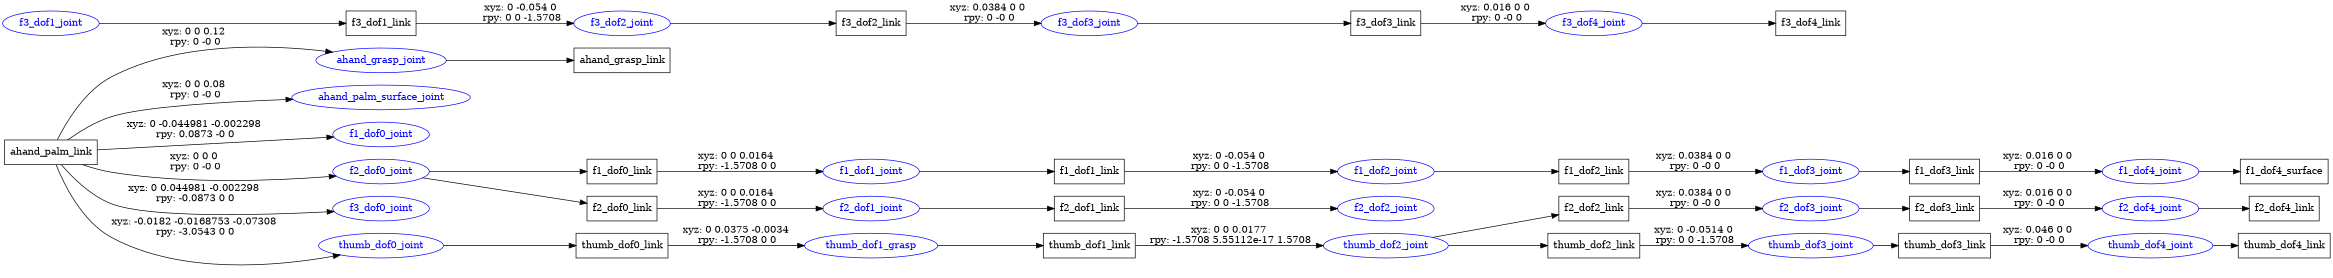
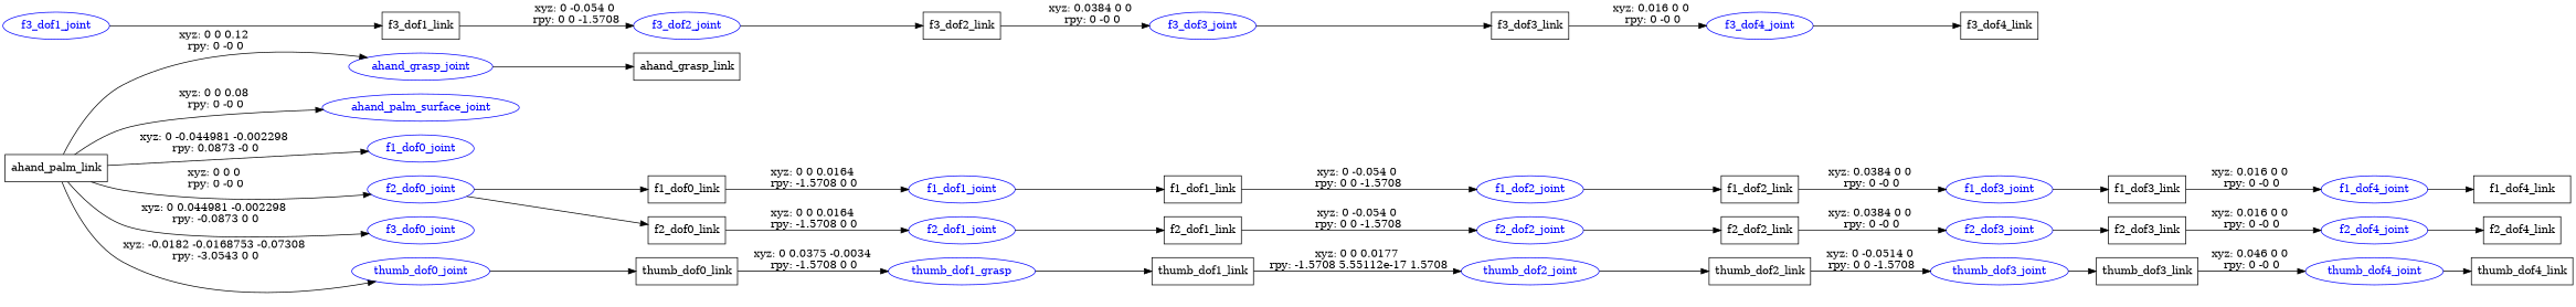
  digraph {
    rankdir=LR
    node [shape=ellipse color=blue fontcolor=blue]
    n1 [label=ahand_palm_link shape=box color="" fontcolor=""]
    ahand_grasp_joint
    ahand_palm_surface_joint
    f1_dof0_joint
    f2_dof0_joint
    f3_dof0_joint
    thumb_dof0_joint
    n8 [label=ahand_grasp_link shape=box color="" fontcolor=""]
    n9 [label=f1_dof0_link shape=box color="" fontcolor=""]
    n10 [label=f2_dof0_link shape=box color="" fontcolor=""]
    n11 [label=thumb_dof0_link shape=box color="" fontcolor=""]
    f1_dof1_joint
    n13 [label=f1_dof1_link shape=box color="" fontcolor=""]
    f1_dof2_joint
    n15 [label=f1_dof2_link shape=box color="" fontcolor=""]
    f1_dof3_joint
    n17 [label=f1_dof3_link shape=box color="" fontcolor=""]
    f1_dof4_joint
-   n19 [label=f1_dof4_surface shape=box color="" fontcolor=""]
+   n19 [label=f1_dof4_link shape=box color="" fontcolor=""]
    f2_dof1_joint
    n21 [label=f2_dof1_link shape=box color="" fontcolor=""]
    f2_dof2_joint
    n23 [label=f2_dof2_link shape=box color="" fontcolor=""]
    f2_dof3_joint
    n25 [label=f2_dof3_link shape=box color="" fontcolor=""]
    f2_dof4_joint
    n27 [label=f2_dof4_link shape=box color="" fontcolor=""]
    f3_dof1_joint
    n29 [label=f3_dof1_link shape=box color="" fontcolor=""]
    f3_dof2_joint
    n31 [label=f3_dof2_link shape=box color="" fontcolor=""]
    f3_dof3_joint
    n33 [label=f3_dof3_link shape=box color="" fontcolor=""]
    f3_dof4_joint
    n35 [label=f3_dof4_link shape=box color="" fontcolor=""]
    n36 [label=thumb_dof1_grasp]
    n37 [label=thumb_dof1_link shape=box color="" fontcolor=""]
    thumb_dof2_joint
    n39 [label=thumb_dof2_link shape=box color="" fontcolor=""]
    thumb_dof3_joint
    n41 [label=thumb_dof3_link shape=box color="" fontcolor=""]
    thumb_dof4_joint
    n43 [label=thumb_dof4_link shape=box color="" fontcolor=""]
    n1 -> ahand_grasp_joint [label="xyz: 0 0 0.12 \nrpy: 0 -0 0"]
    n1 -> ahand_palm_surface_joint [label="xyz: 0 0 0.08 \nrpy: 0 -0 0"]
    n1 -> f1_dof0_joint [label="xyz: 0 -0.044981 -0.002298 \nrpy: 0.0873 -0 0"]
    n1 -> f2_dof0_joint [label="xyz: 0 0 0 \nrpy: 0 -0 0"]
    n1 -> f3_dof0_joint [label="xyz: 0 0.044981 -0.002298 \nrpy: -0.0873 0 0"]
    n1 -> thumb_dof0_joint [label="xyz: -0.0182 -0.0168753 -0.07308 \nrpy: -3.0543 0 0"]
    ahand_grasp_joint -> n8
    f2_dof0_joint -> n9
    f2_dof0_joint -> n10
    thumb_dof0_joint -> n11
    n9 -> f1_dof1_joint [label="xyz: 0 0 0.0164 \nrpy: -1.5708 0 0"]
    n10 -> f2_dof1_joint [label="xyz: 0 0 0.0164 \nrpy: -1.5708 0 0"]
    n11 -> n36 [label="xyz: 0 0.0375 -0.0034 \nrpy: -1.5708 0 0"]
    f1_dof1_joint -> n13
    n13 -> f1_dof2_joint [label="xyz: 0 -0.054 0 \nrpy: 0 0 -1.5708"]
    f1_dof2_joint -> n15
    n15 -> f1_dof3_joint [label="xyz: 0.0384 0 0 \nrpy: 0 -0 0"]
    f1_dof3_joint -> n17
    n17 -> f1_dof4_joint [label="xyz: 0.016 0 0 \nrpy: 0 -0 0"]
    f1_dof4_joint -> n19
    f2_dof1_joint -> n21
    n21 -> f2_dof2_joint [label="xyz: 0 -0.054 0 \nrpy: 0 0 -1.5708"]
-   thumb_dof2_joint -> n23
+   f2_dof2_joint -> n23
    n23 -> f2_dof3_joint [label="xyz: 0.0384 0 0 \nrpy: 0 -0 0"]
    f2_dof3_joint -> n25
    n25 -> f2_dof4_joint [label="xyz: 0.016 0 0 \nrpy: 0 -0 0"]
    f2_dof4_joint -> n27
    f3_dof1_joint -> n29
    n29 -> f3_dof2_joint [label="xyz: 0 -0.054 0 \nrpy: 0 0 -1.5708"]
    f3_dof2_joint -> n31
    n31 -> f3_dof3_joint [label="xyz: 0.0384 0 0 \nrpy: 0 -0 0"]
    f3_dof3_joint -> n33
    n33 -> f3_dof4_joint [label="xyz: 0.016 0 0 \nrpy: 0 -0 0"]
    f3_dof4_joint -> n35
    n36 -> n37
    n37 -> thumb_dof2_joint [label="xyz: 0 0 0.0177 \nrpy: -1.5708 5.55112e-17 1.5708"]
    thumb_dof2_joint -> n39
    n39 -> thumb_dof3_joint [label="xyz: 0 -0.0514 0 \nrpy: 0 0 -1.5708"]
    thumb_dof3_joint -> n41
    n41 -> thumb_dof4_joint [label="xyz: 0.046 0 0 \nrpy: 0 -0 0"]
    thumb_dof4_joint -> n43
  }
